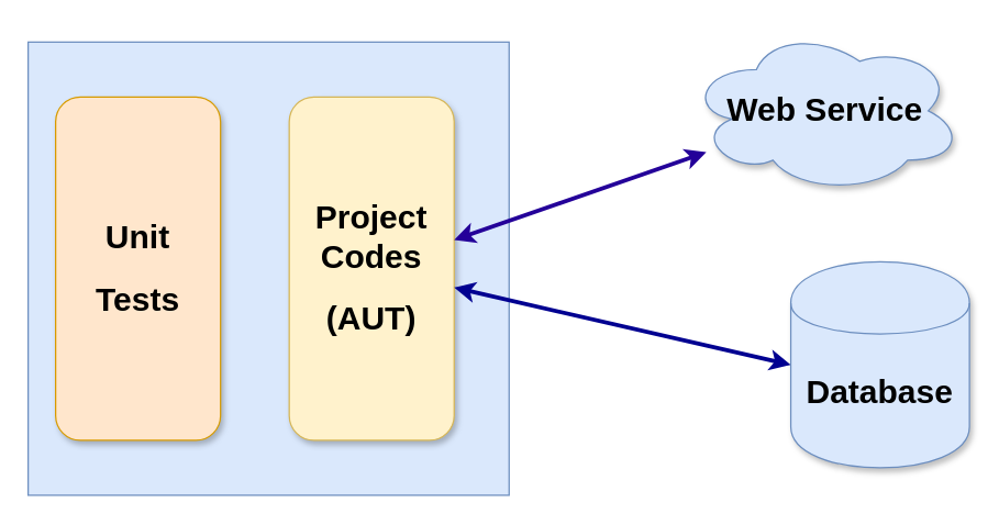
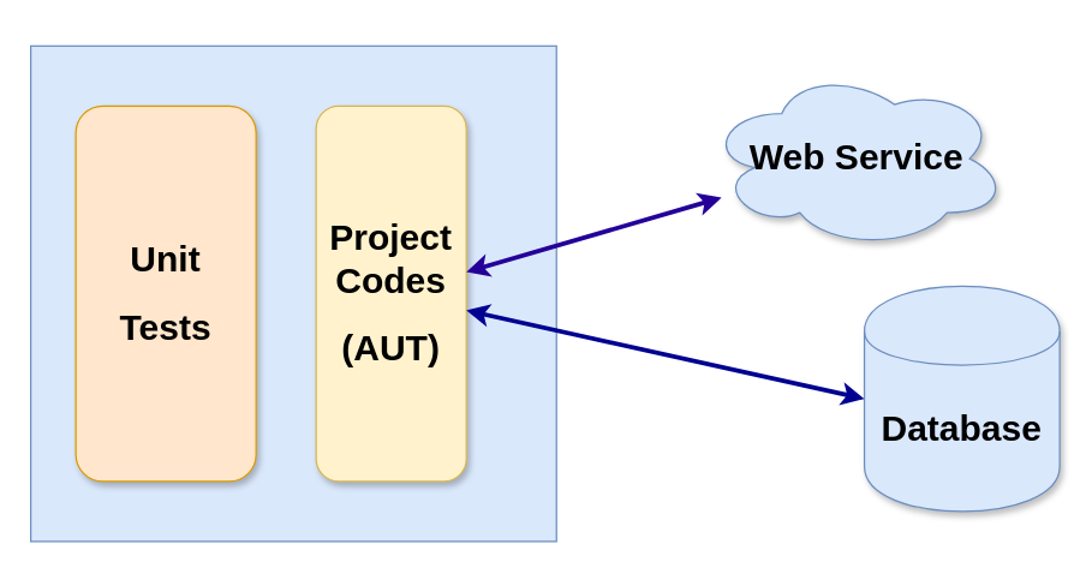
  <mxCell id="0" />
  <mxCell id="1" parent="0" />
  <mxCell id="2" value="" style="rounded=0;whiteSpace=wrap;html=1;fillColor=#dae8fc;strokeColor=#6c8ebf;" parent="1" vertex="1"><mxGeometry x="20" y="30" width="350" height="330" as="geometry" /></mxCell>
- <mxCell id="3" value="&lt;h1&gt;Unit&lt;/h1&gt;&lt;h1&gt;Tests&lt;/h1&gt;" style="rounded=1;whiteSpace=wrap;html=1;fillColor=#ffe6cc;strokeColor=#d79b00;shadow=1;comic=0;" parent="1" vertex="1"><mxGeometry x="40" y="70" width="120" height="250" as="geometry" /></mxCell>
- <mxCell id="4" value="&lt;h1&gt;Project&lt;br&gt;Codes&lt;/h1&gt;&lt;h1&gt;(AUT)&lt;/h1&gt;" style="rounded=1;whiteSpace=wrap;html=1;fillColor=#fff2cc;strokeColor=#d6b656;shadow=1;" parent="1" vertex="1"><mxGeometry x="210" y="70" width="120" height="250" as="geometry" /></mxCell>
+ <mxCell id="3" value="&lt;h1&gt;Unit&lt;/h1&gt;&lt;h1&gt;Tests&lt;/h1&gt;" style="rounded=1;whiteSpace=wrap;html=1;fillColor=#ffe6cc;strokeColor=#d79b00;shadow=1;comic=0;" parent="1" vertex="1"><mxGeometry x="50" y="70" width="120" height="250" as="geometry" /></mxCell>
+ <mxCell id="4" value="&lt;h1&gt;Project&lt;br&gt;Codes&lt;/h1&gt;&lt;h1&gt;(AUT)&lt;/h1&gt;" style="rounded=1;whiteSpace=wrap;html=1;fillColor=#fff2cc;strokeColor=#d6b656;shadow=1;" parent="1" vertex="1"><mxGeometry x="210" y="70" width="100" height="250" as="geometry" /></mxCell>
  <mxCell id="5" style="edgeStyle=none;rounded=0;orthogonalLoop=1;jettySize=auto;html=1;startArrow=classic;startFill=1;strokeColor=#000091;strokeWidth=3;exitX=0;exitY=0.5;exitDx=0;exitDy=0;" parent="1" source="6" target="4" edge="1"><mxGeometry relative="1" as="geometry" /></mxCell>
  <mxCell id="6" value="&lt;h1&gt;Database&lt;/h1&gt;" style="shape=cylinder;whiteSpace=wrap;html=1;boundedLbl=1;backgroundOutline=1;shadow=1;comic=0;fillColor=#dae8fc;strokeColor=#6c8ebf;" parent="1" vertex="1"><mxGeometry x="575" y="190" width="130" height="150" as="geometry" /></mxCell>
  <mxCell id="7" style="rounded=0;orthogonalLoop=1;jettySize=auto;html=1;startArrow=classic;startFill=1;strokeWidth=3;strokeColor=#240099;" parent="1" source="8" target="4" edge="1"><mxGeometry relative="1" as="geometry" /></mxCell>
- <mxCell id="8" value="&lt;h1&gt;Web Service&lt;/h1&gt;" style="ellipse;shape=cloud;whiteSpace=wrap;html=1;shadow=1;comic=0;fillColor=#dae8fc;strokeColor=#6c8ebf;" parent="1" vertex="1"><mxGeometry x="500" y="20" width="200" height="120" as="geometry" /></mxCell>
+ <mxCell id="8" value="&lt;h1&gt;Web Service&lt;/h1&gt;" style="ellipse;shape=cloud;whiteSpace=wrap;html=1;shadow=1;comic=0;fillColor=#dae8fc;strokeColor=#6c8ebf;" parent="1" vertex="1"><mxGeometry x="470" y="45" width="200" height="120" as="geometry" /></mxCell>
